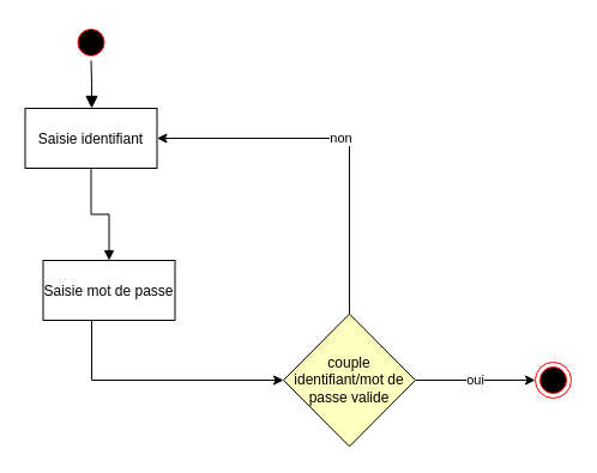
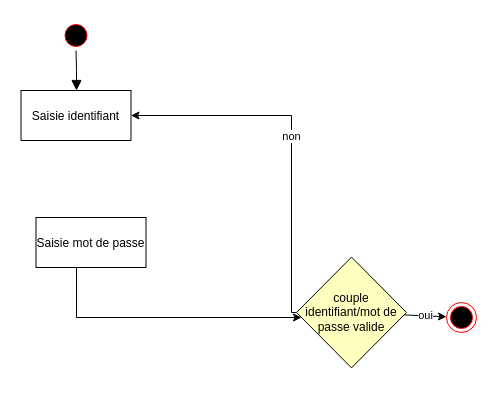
  <mxCell id="0" />
  <mxCell id="1" parent="0" />
  <mxCell id="2" value="" style="ellipse;shape=startState;fillColor=#000000;strokeColor=#ff0000;" parent="1" vertex="1"><mxGeometry x="60.5" y="20" width="30" height="30" as="geometry" /></mxCell>
  <mxCell id="3" value="" style="edgeStyle=elbowEdgeStyle;elbow=horizontal;verticalAlign=bottom;endArrow=block;endSize=8;endFill=1;rounded=0" parent="1" source="2" target="5" edge="1"><mxGeometry x="110" y="50" as="geometry"><mxPoint x="-89" y="-38" as="targetPoint" /></mxGeometry></mxCell>
- <mxCell id="4" style="edgeStyle=orthogonalEdgeStyle;rounded=0;orthogonalLoop=1;jettySize=auto;html=1;strokeColor=#000000;endArrow=block;endFill=1;" parent="1" source="5" target="7" edge="1"><mxGeometry relative="1" as="geometry"><mxPoint x="75.6" y="200" as="targetPoint" /></mxGeometry></mxCell>
  <mxCell id="5" value="Saisie identifiant" style="" parent="1" vertex="1"><mxGeometry x="20.5" y="90" width="110" height="50" as="geometry" /></mxCell>
  <mxCell id="6" style="edgeStyle=orthogonalEdgeStyle;rounded=0;orthogonalLoop=1;jettySize=auto;html=1;" parent="1" source="7" target="10" edge="1"><mxGeometry relative="1" as="geometry"><mxPoint x="75.5" y="292" as="targetPoint" /><Array as="points"><mxPoint x="76" y="317" /></Array></mxGeometry></mxCell>
  <mxCell id="7" value="Saisie mot de passe" style="" parent="1" vertex="1"><mxGeometry x="35.5" y="217" width="110" height="50" as="geometry" /></mxCell>
  <mxCell id="8" value="non" style="edgeStyle=orthogonalEdgeStyle;rounded=0;orthogonalLoop=1;jettySize=auto;html=1;" parent="1" source="10" target="5" edge="1"><mxGeometry relative="1" as="geometry"><Array as="points"><mxPoint x="291" y="115" /></Array></mxGeometry></mxCell>
  <mxCell id="9" value="oui" style="rounded=0;orthogonalLoop=1;jettySize=auto;html=1;" parent="1" source="10" target="11" edge="1"><mxGeometry relative="1" as="geometry"><mxPoint x="426" y="317.005" as="targetPoint" /></mxGeometry></mxCell>
- <mxCell id="10" value="couple identifiant/mot de passe valide" style="rhombus;whiteSpace=wrap;html=1;fillColor=#ffffc0;" parent="1" vertex="1"><mxGeometry x="236" y="261.63" width="110" height="110.75" as="geometry" /></mxCell>
+ <mxCell id="10" value="couple identifiant/mot de passe valide" style="rhombus;whiteSpace=wrap;html=1;fillColor=#ffffc0;" parent="1" vertex="1"><mxGeometry x="296" y="256.63" width="110" height="110.75" as="geometry" /></mxCell>
  <mxCell id="11" value="" style="ellipse;shape=endState;fillColor=#000000;strokeColor=#ff0000" parent="1" vertex="1"><mxGeometry x="446" y="302.01" width="30" height="30" as="geometry" /></mxCell>
